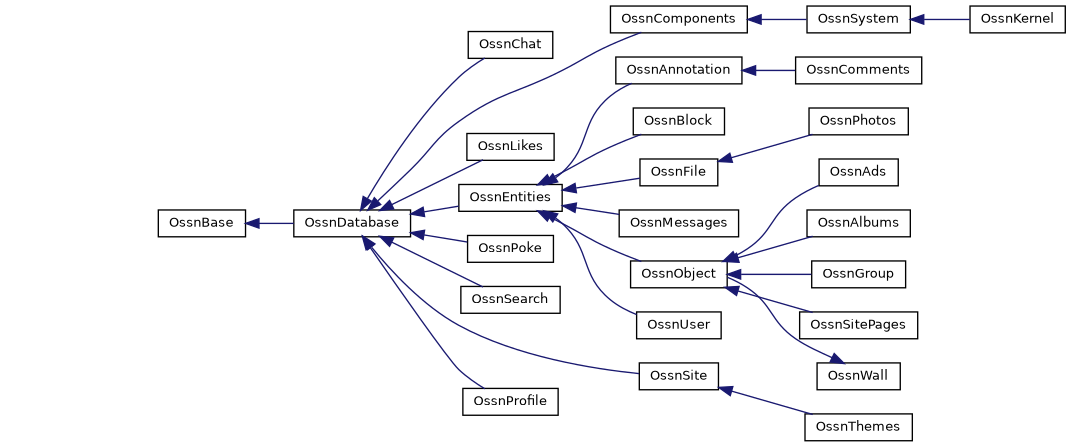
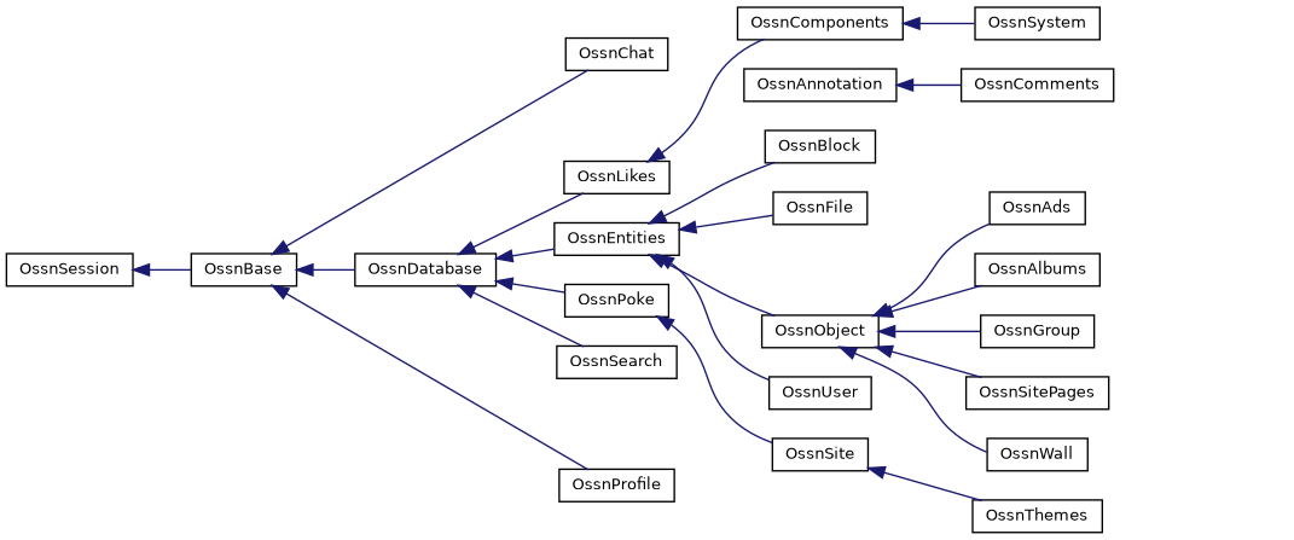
  digraph {
    rankdir=LR
    node [color=black fillcolor=white fontname=Helvetica fontsize=10 shape=record style=filled]
    edge [color=midnightblue dir=back fontname=Helvetica fontsize=10 labelfontname=Helvetica labelfontsize=10 style=solid]
+   n1 [height=0.2 label=OssnSession width=0.4]
    n2 [height=0.2 label=OssnBase width=0.4]
    n3 [height=0.2 label=OssnDatabase width=0.4]
    n4 [height=0.2 label=OssnChat width=0.4]
    n5 [height=0.2 label=OssnComponents width=0.4]
    n6 [height=0.2 label=OssnEntities width=0.4]
    n7 [height=0.2 label=OssnLikes width=0.4]
    n8 [height=0.2 label=OssnPoke width=0.4]
    n9 [height=0.2 label=OssnProfile width=0.4]
    n10 [height=0.2 label=OssnSearch width=0.4]
    n11 [height=0.2 label=OssnSite width=0.4]
    n12 [height=0.2 label=OssnSystem width=0.4]
    n13 [height=0.2 label=OssnAnnotation width=0.4]
    n14 [height=0.2 label=OssnBlock width=0.4]
    n15 [height=0.2 label=OssnFile width=0.4]
-   n16 [height=0.2 label=OssnMessages width=0.4]
    n17 [height=0.2 label=OssnObject width=0.4]
    n18 [height=0.2 label=OssnUser width=0.4]
    n19 [height=0.2 label=OssnThemes width=0.4]
-   n20 [height=0.2 label=OssnKernel width=0.4]
    n21 [height=0.2 label=OssnComments width=0.4]
-   n22 [height=0.2 label=OssnPhotos width=0.4]
    n23 [height=0.2 label=OssnAds width=0.4]
    n24 [height=0.2 label=OssnAlbums width=0.4]
    n25 [height=0.2 label=OssnGroup width=0.4]
    n26 [height=0.2 label=OssnSitePages width=0.4]
    n27 [height=0.2 label=OssnWall width=0.4]
+   n1 -> n2
    n2 -> n3
-   n3 -> n4
-   n3 -> n5
+   n2 -> n4
+   n7 -> n5
    n3 -> n6
    n3 -> n7
    n3 -> n8
-   n3 -> n9
+   n2 -> n9
    n3 -> n10
-   n3 -> n11
+   n8 -> n11
    n5 -> n12
-   n6 -> n13
    n6 -> n14
    n6 -> n15
-   n6 -> n16
    n6 -> n17
    n6 -> n18
    n11 -> n19
-   n12 -> n20
    n13 -> n21
-   n15 -> n22
    n17 -> n23
    n17 -> n24
    n17 -> n25
    n17 -> n26
-   n27 -> n17
+   n17 -> n27
  }
